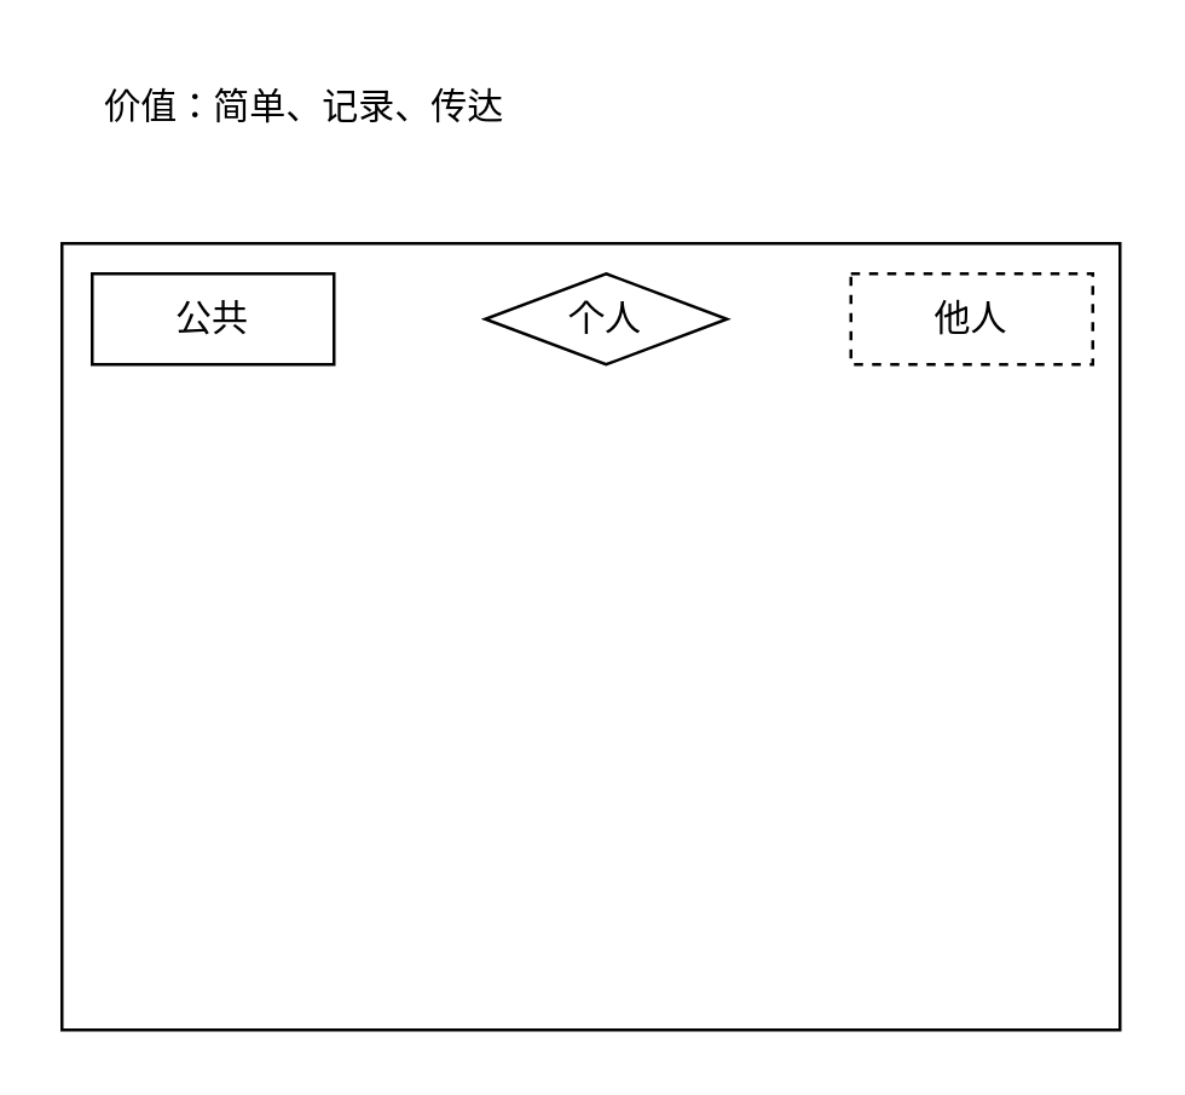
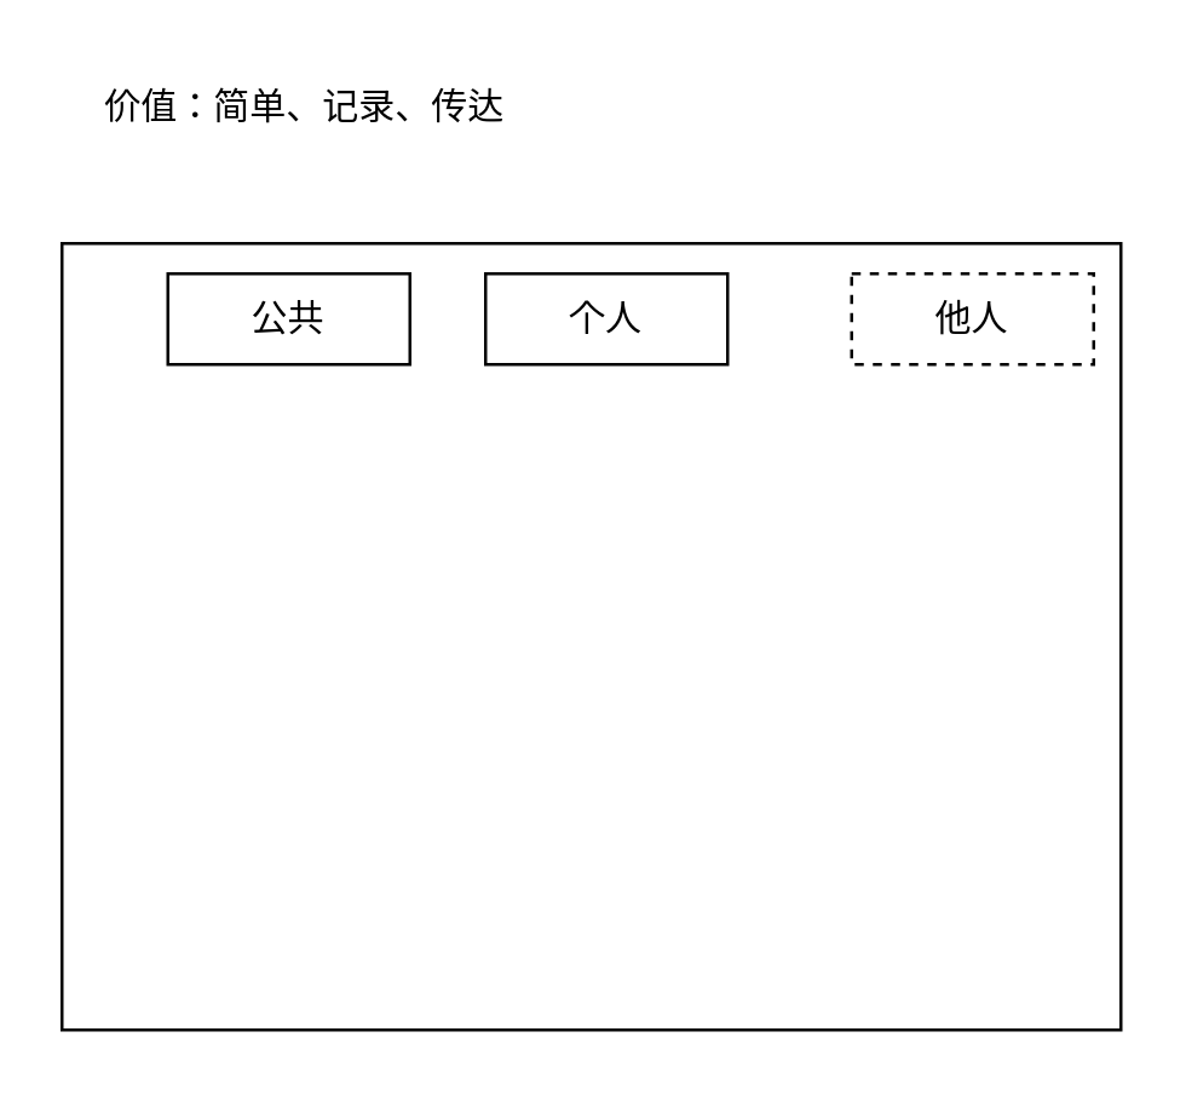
  <mxCell id="0" />
  <mxCell id="1" parent="0" />
  <mxCell id="2" value="" style="rounded=0;whiteSpace=wrap;html=1;" vertex="1" parent="1"><mxGeometry x="20" y="80" width="350" height="260" as="geometry" /></mxCell>
- <mxCell id="3" value="公共" style="whiteSpace=wrap;html=1;" vertex="1" parent="1"><mxGeometry x="30" y="90" width="80" height="30" as="geometry" /></mxCell>
+ <mxCell id="3" value="公共" style="whiteSpace=wrap;html=1;" vertex="1" parent="1"><mxGeometry x="55" y="90" width="80" height="30" as="geometry" /></mxCell>
  <mxCell id="4" value="价值：简单、记录、传达" style="text;html=1;align=center;verticalAlign=middle;resizable=0;points=[];autosize=1;strokeColor=none;fillColor=none;" vertex="1" parent="1"><mxGeometry x="20" y="20" width="160" height="30" as="geometry" /></mxCell>
- <mxCell id="5" value="个人" style="rhombus;whiteSpace=wrap;html=1;" vertex="1" parent="1"><mxGeometry x="160" y="90" width="80" height="30" as="geometry" /></mxCell>
+ <mxCell id="5" value="个人" style="whiteSpace=wrap;html=1;" vertex="1" parent="1"><mxGeometry x="160" y="90" width="80" height="30" as="geometry" /></mxCell>
  <mxCell id="6" value="他人" style="whiteSpace=wrap;html=1;dashed=1;" vertex="1" parent="1"><mxGeometry x="281" y="90" width="80" height="30" as="geometry" /></mxCell>
